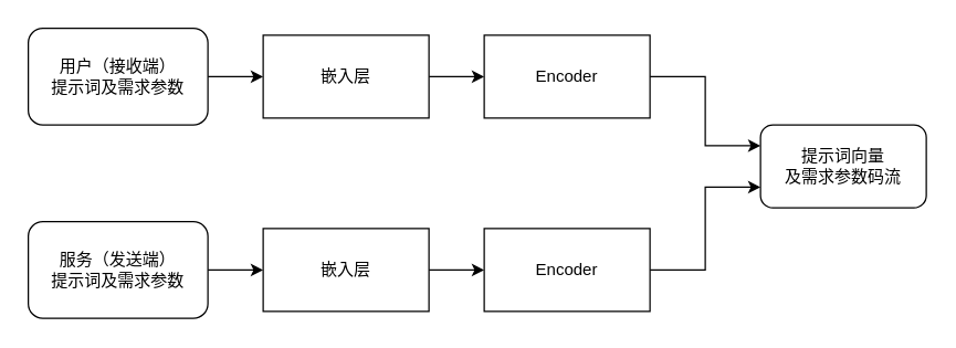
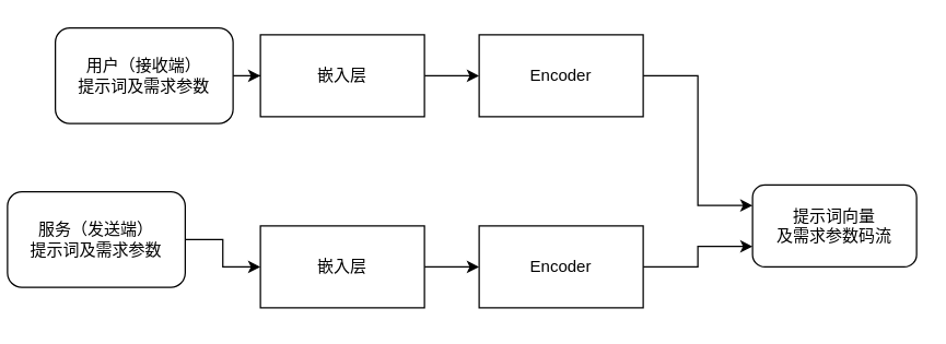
  <mxCell id="0" />
  <mxCell id="1" parent="0" />
  <mxCell id="2" style="edgeStyle=orthogonalEdgeStyle;rounded=0;orthogonalLoop=1;jettySize=auto;html=1;entryX=0;entryY=0.5;entryDx=0;entryDy=0;" edge="1" parent="1" source="3" target="12"><mxGeometry relative="1" as="geometry" /></mxCell>
- <mxCell id="3" value="用户（接收端）&lt;div&gt;提示词及&lt;span style=&quot;background-color: initial;&quot;&gt;需求参数&lt;/span&gt;&lt;/div&gt;" style="rounded=1;whiteSpace=wrap;html=1;" vertex="1" parent="1"><mxGeometry x="20" y="20" width="130" height="70" as="geometry" /></mxCell>
+ <mxCell id="3" value="用户（接收端）&lt;div&gt;提示词及&lt;span style=&quot;background-color: initial;&quot;&gt;需求参数&lt;/span&gt;&lt;/div&gt;" style="rounded=1;whiteSpace=wrap;html=1;" vertex="1" parent="1"><mxGeometry x="40" y="20" width="130" height="70" as="geometry" /></mxCell>
  <mxCell id="4" style="edgeStyle=orthogonalEdgeStyle;rounded=0;orthogonalLoop=1;jettySize=auto;html=1;entryX=0;entryY=0.5;entryDx=0;entryDy=0;" edge="1" parent="1" source="5" target="14"><mxGeometry relative="1" as="geometry" /></mxCell>
- <mxCell id="5" value="服务（发送端）&lt;div&gt;提示词及&lt;span style=&quot;background-color: initial;&quot;&gt;需求参数&lt;/span&gt;&lt;/div&gt;" style="rounded=1;whiteSpace=wrap;html=1;" vertex="1" parent="1"><mxGeometry x="20" y="160" width="130" height="70" as="geometry" /></mxCell>
+ <mxCell id="5" value="服务（发送端）&lt;div&gt;提示词及&lt;span style=&quot;background-color: initial;&quot;&gt;需求参数&lt;/span&gt;&lt;/div&gt;" style="rounded=1;whiteSpace=wrap;html=1;" vertex="1" parent="1"><mxGeometry x="5" y="140" width="130" height="70" as="geometry" /></mxCell>
  <mxCell id="6" style="edgeStyle=orthogonalEdgeStyle;rounded=0;orthogonalLoop=1;jettySize=auto;html=1;entryX=0;entryY=0.25;entryDx=0;entryDy=0;" edge="1" parent="1" source="7" target="10"><mxGeometry relative="1" as="geometry" /></mxCell>
  <mxCell id="7" value="Encoder" style="rounded=0;whiteSpace=wrap;html=1;" vertex="1" parent="1"><mxGeometry x="350" y="25" width="120" height="60" as="geometry" /></mxCell>
  <mxCell id="8" style="edgeStyle=orthogonalEdgeStyle;rounded=0;orthogonalLoop=1;jettySize=auto;html=1;entryX=0;entryY=0.75;entryDx=0;entryDy=0;" edge="1" parent="1" source="9" target="10"><mxGeometry relative="1" as="geometry" /></mxCell>
  <mxCell id="9" value="Encoder" style="rounded=0;whiteSpace=wrap;html=1;" vertex="1" parent="1"><mxGeometry x="350" y="165" width="120" height="60" as="geometry" /></mxCell>
- <mxCell id="10" value="提示词向量&lt;div&gt;及需求参数码流&lt;/div&gt;" style="rounded=1;whiteSpace=wrap;html=1;" vertex="1" parent="1"><mxGeometry x="550" y="90" width="120" height="60" as="geometry" /></mxCell>
+ <mxCell id="10" value="提示词向量&lt;div&gt;及需求参数码流&lt;/div&gt;" style="rounded=1;whiteSpace=wrap;html=1;" vertex="1" parent="1"><mxGeometry x="550" y="135" width="120" height="60" as="geometry" /></mxCell>
  <mxCell id="11" style="edgeStyle=orthogonalEdgeStyle;rounded=0;orthogonalLoop=1;jettySize=auto;html=1;entryX=0;entryY=0.5;entryDx=0;entryDy=0;" edge="1" parent="1" source="12" target="7"><mxGeometry relative="1" as="geometry" /></mxCell>
  <mxCell id="12" value="嵌入层" style="rounded=0;whiteSpace=wrap;html=1;" vertex="1" parent="1"><mxGeometry x="190" y="25" width="120" height="60" as="geometry" /></mxCell>
  <mxCell id="13" style="edgeStyle=orthogonalEdgeStyle;rounded=0;orthogonalLoop=1;jettySize=auto;html=1;entryX=0;entryY=0.5;entryDx=0;entryDy=0;" edge="1" parent="1" source="14" target="9"><mxGeometry relative="1" as="geometry" /></mxCell>
  <mxCell id="14" value="嵌入层" style="rounded=0;whiteSpace=wrap;html=1;" vertex="1" parent="1"><mxGeometry x="190" y="165" width="120" height="60" as="geometry" /></mxCell>
